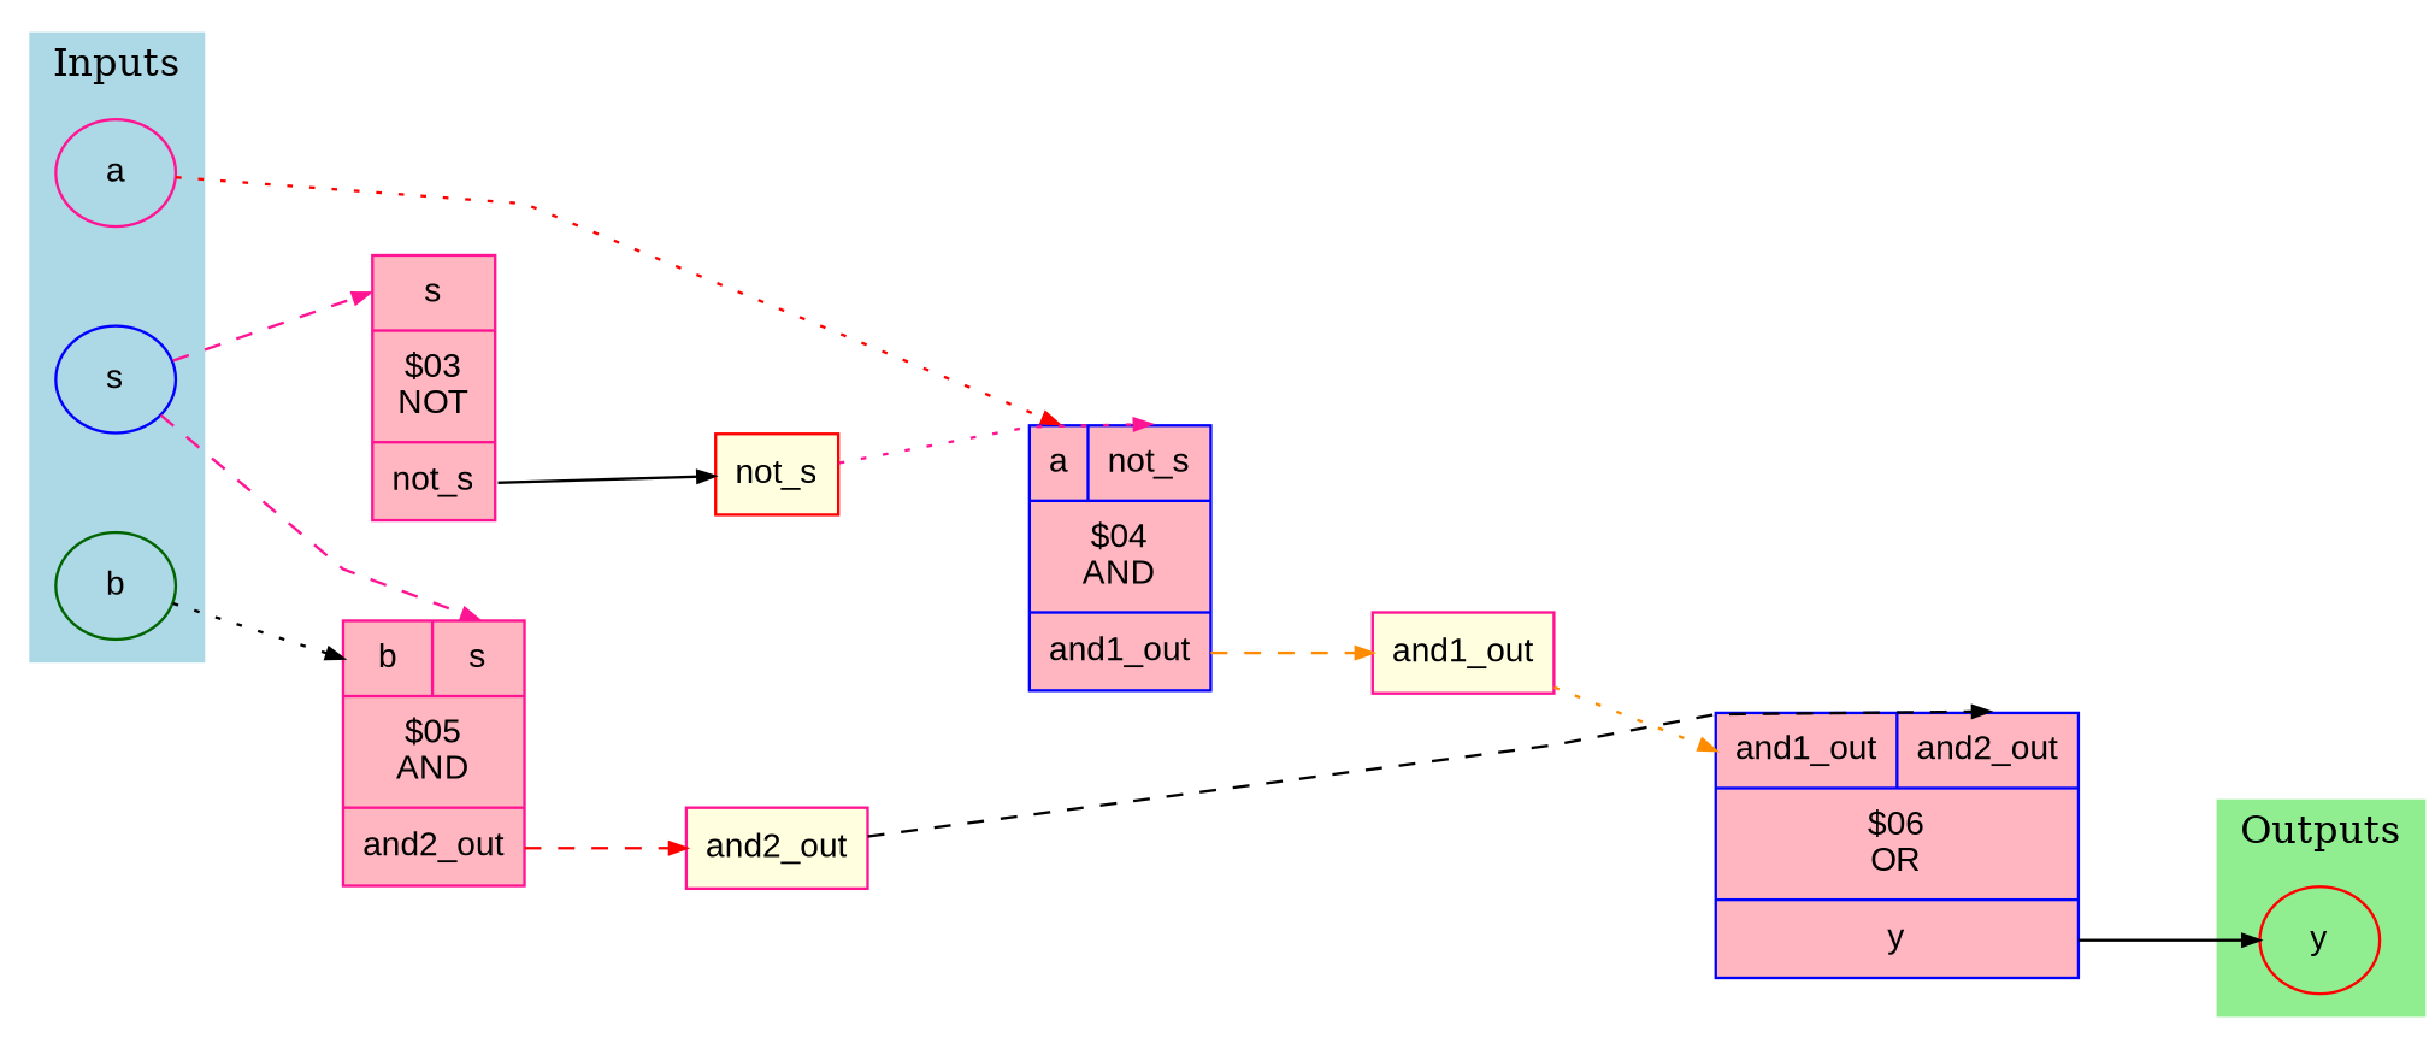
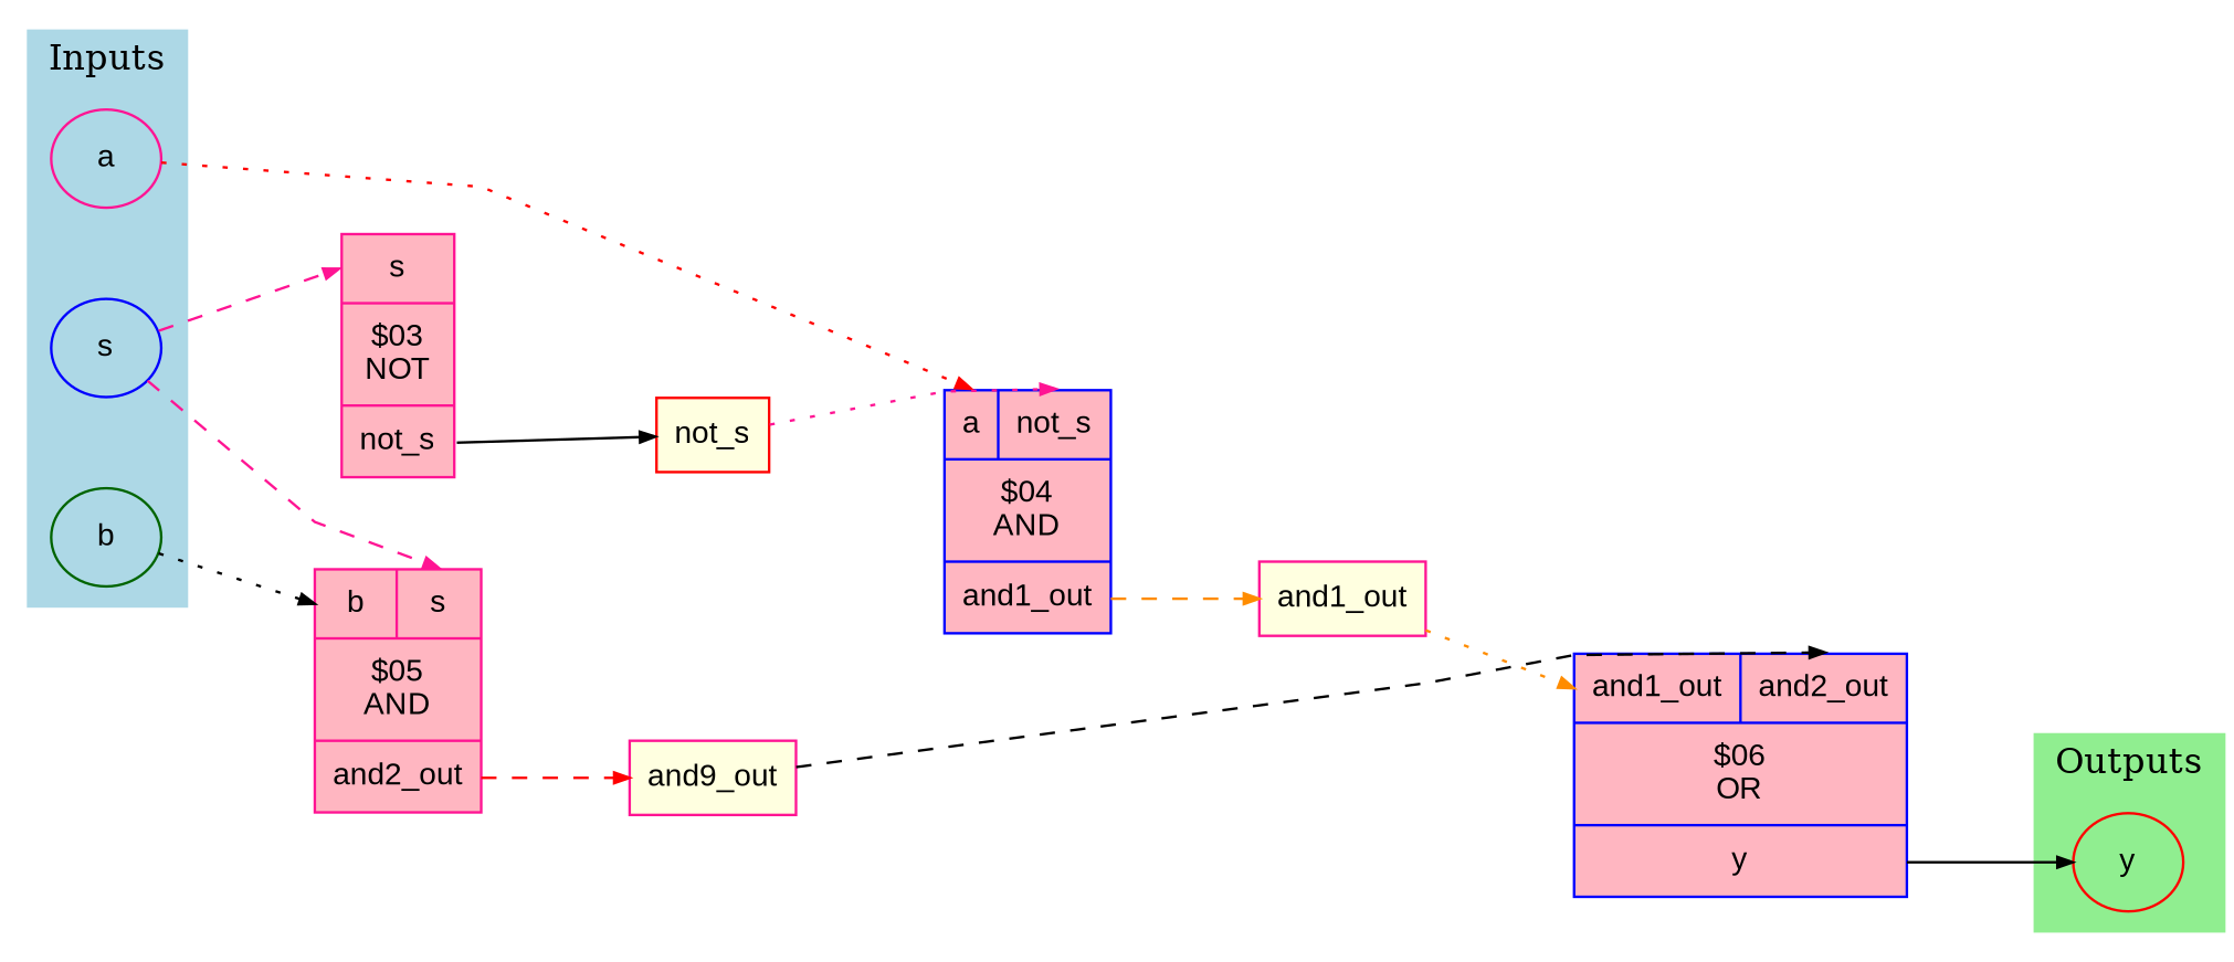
  digraph {
    concentrate=false
    nodesep=0.5
    ordering=out
    rankdir=LR
    ranksep=0.8
    splines=polyline
    node [fillcolor=lightpink fontname=Arial fontsize=12 margin=0.1 penwidth=1.0 shape=ellipse style=filled color=deeppink]
    edge [arrowhead=normal arrowsize=0.6 fontname=Arial fontsize=10 penwidth=1.0 color=black style=dashed]
    n1 [fillcolor=lightblue height=0.4 label=a width=0.6]
    n2 [fillcolor=lightblue height=0.4 label=b width=0.6 color=darkgreen]
    n3 [fillcolor=lightblue height=0.4 label=s width=0.6 color=blue]
    n4 [fillcolor=lightgreen height=0.4 label=y width=0.6 color=red]
    n5 [height=0.4 label="{<a> a|<not_s> not_s}|{$04\nAND}|<and1_out> and1_out" shape=record width=0.6 color=blue]
    n6 [height=0.4 label="{<b> b|<s> s}|{$05\nAND}|<and2_out> and2_out" shape=record width=0.6]
    n7 [height=0.4 label="{<s> s}|{$03\nNOT}|<not_s> not_s" shape=record width=0.6]
    n8 [fillcolor=lightyellow height=0.4 label=not_s shape=box width=0.6 color=red]
    n9 [fillcolor=lightyellow height=0.4 label=and1_out shape=box width=0.6]
    n10 [height=0.4 label="{<and1_out> and1_out|<and2_out> and2_out}|{$06\nOR}|<y> y" shape=record width=0.6 color=blue]
-   n11 [fillcolor=lightyellow height=0.4 label=and2_out shape=box width=0.6]
+   n11 [fillcolor=lightyellow height=0.4 label=and9_out shape=box width=0.6]
    subgraph cluster_1 {
      color=lightblue
      label=Inputs
      rank=source
      style=filled
      n1
      n2
      n3
    }
    subgraph cluster_2 {
      color=lightgreen
      label=Outputs
      rank=sink
      style=filled
      n4
    }
    n1 -> n5 [headport=a color=red style=dotted]
    n2 -> n6 [headport=b style=dotted]
    n3 -> n6 [headport=s color=deeppink]
    n3 -> n7 [headport=s color=deeppink]
    n5 -> n9 [tailport=and1_out color=darkorange]
    n6 -> n11 [tailport=and2_out color=red]
    n7 -> n8 [tailport=not_s style=solid]
    n8 -> n5 [headport=not_s color=deeppink style=dotted]
    n9 -> n10 [headport=and1_out color=darkorange style=dotted]
    n10 -> n4 [tailport=y style=solid]
    n11 -> n10 [headport=and2_out]
  }
